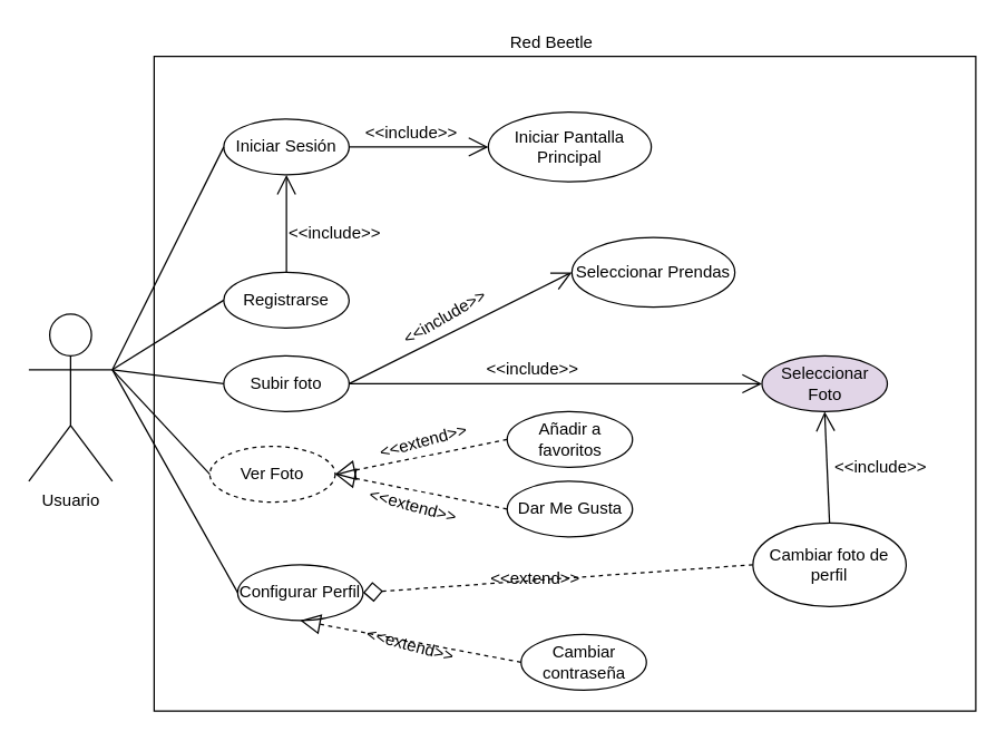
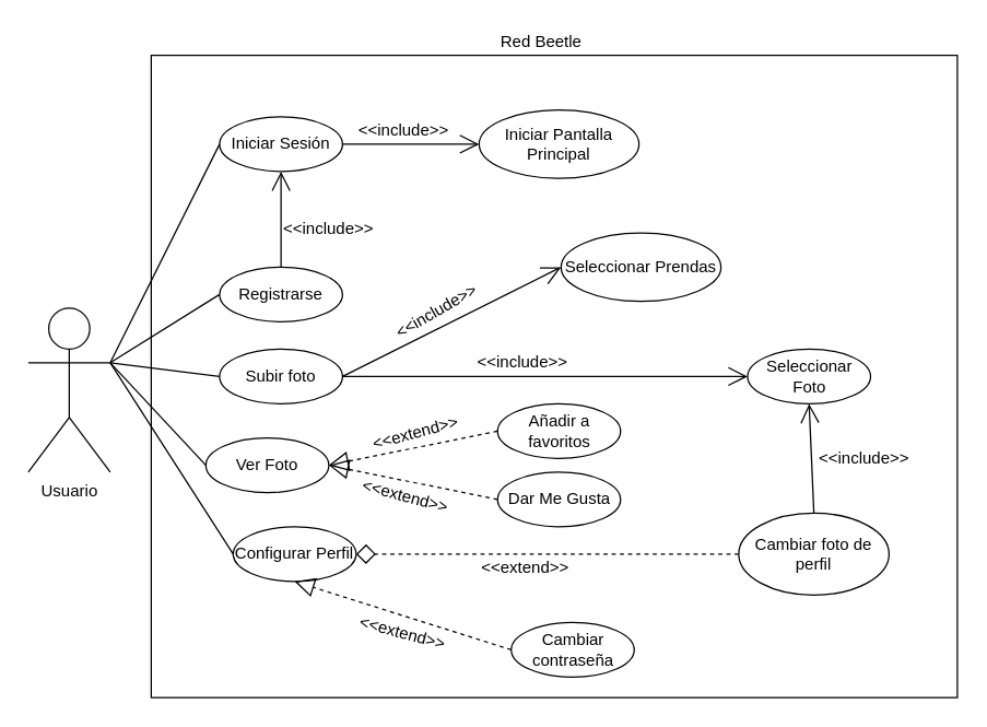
  <mxCell id="0" />
  <mxCell id="1" parent="0" />
  <mxCell id="2" value="" style="rounded=0;whiteSpace=wrap;html=1;" vertex="1" parent="1"><mxGeometry x="110" y="40" width="590" height="470" as="geometry" /></mxCell>
  <mxCell id="3" value="Usuario" style="shape=umlActor;verticalLabelPosition=bottom;labelBackgroundColor=#ffffff;verticalAlign=top;html=1;outlineConnect=0;" vertex="1" parent="1"><mxGeometry x="20" y="225" width="60" height="120" as="geometry" /></mxCell>
  <mxCell id="4" value="Iniciar Sesión" style="ellipse;whiteSpace=wrap;html=1;" vertex="1" parent="1"><mxGeometry x="160" y="85" width="90" height="40" as="geometry" /></mxCell>
  <mxCell id="5" value="Registrarse" style="ellipse;whiteSpace=wrap;html=1;" vertex="1" parent="1"><mxGeometry x="160" y="195" width="90" height="40" as="geometry" /></mxCell>
  <mxCell id="6" value="" style="endArrow=open;endFill=1;endSize=12;html=1;entryX=0.5;entryY=1;entryDx=0;entryDy=0;exitX=0.5;exitY=0;exitDx=0;exitDy=0;" edge="1" parent="1" source="5" target="4"><mxGeometry width="160" relative="1" as="geometry"><mxPoint x="20" y="385" as="sourcePoint" /><mxPoint x="180" y="385" as="targetPoint" /></mxGeometry></mxCell>
  <mxCell id="7" value="&amp;lt;&amp;lt;include&amp;gt;&amp;gt;" style="text;html=1;resizable=0;points=[];autosize=1;align=left;verticalAlign=top;spacingTop=-4;" vertex="1" parent="1"><mxGeometry x="205" y="157" width="80" height="20" as="geometry" /></mxCell>
  <mxCell id="8" value="" style="endArrow=none;html=1;exitX=1;exitY=0.333;exitDx=0;exitDy=0;exitPerimeter=0;entryX=0;entryY=0.5;entryDx=0;entryDy=0;" edge="1" parent="1" source="3" target="4"><mxGeometry width="50" height="50" relative="1" as="geometry"><mxPoint x="20" y="435" as="sourcePoint" /><mxPoint x="70" y="385" as="targetPoint" /></mxGeometry></mxCell>
  <mxCell id="9" value="" style="endArrow=none;html=1;exitX=1;exitY=0.333;exitDx=0;exitDy=0;exitPerimeter=0;entryX=0;entryY=0.5;entryDx=0;entryDy=0;" edge="1" parent="1" source="3" target="5"><mxGeometry width="50" height="50" relative="1" as="geometry"><mxPoint x="90" y="275" as="sourcePoint" /><mxPoint x="170" y="115" as="targetPoint" /></mxGeometry></mxCell>
  <mxCell id="10" value="Iniciar Pantalla Principal" style="ellipse;whiteSpace=wrap;html=1;" vertex="1" parent="1"><mxGeometry x="350" y="80" width="117" height="50" as="geometry" /></mxCell>
  <mxCell id="11" value="" style="endArrow=open;endFill=1;endSize=12;html=1;entryX=0;entryY=0.5;entryDx=0;entryDy=0;exitX=1;exitY=0.5;exitDx=0;exitDy=0;" edge="1" parent="1" source="4" target="10"><mxGeometry width="160" relative="1" as="geometry"><mxPoint x="215" y="205" as="sourcePoint" /><mxPoint x="215" y="135" as="targetPoint" /></mxGeometry></mxCell>
  <mxCell id="12" value="&amp;lt;&amp;lt;include&amp;gt;&amp;gt;" style="text;html=1;resizable=0;points=[];autosize=1;align=left;verticalAlign=top;spacingTop=-4;" vertex="1" parent="1"><mxGeometry x="260" y="85" width="80" height="20" as="geometry" /></mxCell>
- <mxCell id="13" value="Ver Foto" style="ellipse;whiteSpace=wrap;html=1;dashed=1;" vertex="1" parent="1"><mxGeometry x="150" y="320" width="90" height="40" as="geometry" /></mxCell>
+ <mxCell id="13" value="Ver Foto" style="ellipse;whiteSpace=wrap;html=1;" vertex="1" parent="1"><mxGeometry x="150" y="320" width="90" height="40" as="geometry" /></mxCell>
  <mxCell id="14" value="" style="endArrow=none;html=1;exitX=1;exitY=0.333;exitDx=0;exitDy=0;exitPerimeter=0;entryX=0;entryY=0.5;entryDx=0;entryDy=0;" edge="1" parent="1" source="3" target="13"><mxGeometry width="50" height="50" relative="1" as="geometry"><mxPoint x="90" y="275" as="sourcePoint" /><mxPoint x="170" y="225" as="targetPoint" /></mxGeometry></mxCell>
  <mxCell id="15" value="Subir foto" style="ellipse;whiteSpace=wrap;html=1;" vertex="1" parent="1"><mxGeometry x="160" y="255" width="90" height="40" as="geometry" /></mxCell>
  <mxCell id="16" value="" style="endArrow=open;endFill=1;endSize=12;html=1;exitX=1;exitY=0.5;exitDx=0;exitDy=0;entryX=0;entryY=0.5;entryDx=0;entryDy=0;" edge="1" parent="1" source="15" target="17"><mxGeometry width="160" relative="1" as="geometry"><mxPoint x="215" y="205" as="sourcePoint" /><mxPoint x="320" y="275" as="targetPoint" /></mxGeometry></mxCell>
- <mxCell id="17" value="Seleccionar Foto" style="ellipse;whiteSpace=wrap;html=1;fillColor=#e1d5e7;" vertex="1" parent="1"><mxGeometry x="546.5" y="255" width="90" height="40" as="geometry" /></mxCell>
+ <mxCell id="17" value="Seleccionar Foto" style="ellipse;whiteSpace=wrap;html=1;" vertex="1" parent="1"><mxGeometry x="546.5" y="255" width="90" height="40" as="geometry" /></mxCell>
  <mxCell id="18" value="&amp;lt;&amp;lt;include&amp;gt;&amp;gt;" style="text;html=1;resizable=0;points=[];autosize=1;align=left;verticalAlign=top;spacingTop=-4;" vertex="1" parent="1"><mxGeometry x="347" y="255" width="80" height="20" as="geometry" /></mxCell>
  <mxCell id="19" value="" style="endArrow=none;html=1;exitX=1;exitY=0.333;exitDx=0;exitDy=0;exitPerimeter=0;entryX=0;entryY=0.5;entryDx=0;entryDy=0;" edge="1" parent="1" source="3" target="15"><mxGeometry width="50" height="50" relative="1" as="geometry"><mxPoint x="90" y="275" as="sourcePoint" /><mxPoint x="180" y="345" as="targetPoint" /></mxGeometry></mxCell>
- <mxCell id="20" value="Configurar Perfil" style="ellipse;whiteSpace=wrap;html=1;" vertex="1" parent="1"><mxGeometry x="170" y="405" width="90" height="40" as="geometry" /></mxCell>
+ <mxCell id="20" value="Configurar Perfil" style="ellipse;whiteSpace=wrap;html=1;" vertex="1" parent="1"><mxGeometry x="170" y="385" width="90" height="40" as="geometry" /></mxCell>
  <mxCell id="21" value="" style="endArrow=diamond;dashed=1;endFill=0;endSize=12;html=1;entryX=1;entryY=0.5;entryDx=0;entryDy=0;exitX=0;exitY=0.5;exitDx=0;exitDy=0;" edge="1" parent="1" source="22" target="20"><mxGeometry width="160" relative="1" as="geometry"><mxPoint x="380" y="405" as="sourcePoint" /><mxPoint x="180" y="445" as="targetPoint" /></mxGeometry></mxCell>
  <mxCell id="22" value="Cambiar foto de perfil" style="ellipse;whiteSpace=wrap;html=1;" vertex="1" parent="1"><mxGeometry x="540" y="375" width="110" height="60" as="geometry" /></mxCell>
  <mxCell id="23" value="&amp;lt;&amp;lt;extend&amp;gt;&amp;gt;" style="text;html=1;resizable=0;points=[];autosize=1;align=left;verticalAlign=top;spacingTop=-4;" vertex="1" parent="1"><mxGeometry x="350" y="405" width="80" height="20" as="geometry" /></mxCell>
  <mxCell id="24" value="" style="endArrow=open;endFill=1;endSize=12;html=1;exitX=0.5;exitY=0;exitDx=0;exitDy=0;entryX=0.5;entryY=1;entryDx=0;entryDy=0;" edge="1" parent="1" source="22" target="17"><mxGeometry width="160" relative="1" as="geometry"><mxPoint x="443" y="285" as="sourcePoint" /><mxPoint x="557" y="285" as="targetPoint" /></mxGeometry></mxCell>
  <mxCell id="25" value="&amp;lt;&amp;lt;include&amp;gt;&amp;gt;" style="text;html=1;resizable=0;points=[];autosize=1;align=left;verticalAlign=top;spacingTop=-4;" vertex="1" parent="1"><mxGeometry x="596.5" y="325" width="80" height="20" as="geometry" /></mxCell>
  <mxCell id="26" value="" style="endArrow=none;html=1;exitX=1;exitY=0.333;exitDx=0;exitDy=0;exitPerimeter=0;entryX=0;entryY=0.5;entryDx=0;entryDy=0;" edge="1" parent="1" source="3" target="20"><mxGeometry width="50" height="50" relative="1" as="geometry"><mxPoint x="90" y="275" as="sourcePoint" /><mxPoint x="180" y="345" as="targetPoint" /></mxGeometry></mxCell>
  <mxCell id="27" value="Añadir a favoritos" style="ellipse;whiteSpace=wrap;html=1;" vertex="1" parent="1"><mxGeometry x="363.5" y="295" width="90" height="40" as="geometry" /></mxCell>
  <mxCell id="28" value="Dar Me Gusta" style="ellipse;whiteSpace=wrap;html=1;" vertex="1" parent="1"><mxGeometry x="363.5" y="345" width="90" height="40" as="geometry" /></mxCell>
  <mxCell id="29" value="" style="endArrow=block;dashed=1;endFill=0;endSize=12;html=1;entryX=1;entryY=0.5;entryDx=0;entryDy=0;exitX=0;exitY=0.5;exitDx=0;exitDy=0;" edge="1" parent="1" source="27" target="13"><mxGeometry width="160" relative="1" as="geometry"><mxPoint x="550" y="415" as="sourcePoint" /><mxPoint x="270" y="415" as="targetPoint" /></mxGeometry></mxCell>
  <mxCell id="30" value="" style="endArrow=block;dashed=1;endFill=0;endSize=12;html=1;entryX=1;entryY=0.5;entryDx=0;entryDy=0;exitX=0;exitY=0.5;exitDx=0;exitDy=0;" edge="1" parent="1" source="28" target="13"><mxGeometry width="160" relative="1" as="geometry"><mxPoint x="374" y="325" as="sourcePoint" /><mxPoint x="250" y="350" as="targetPoint" /></mxGeometry></mxCell>
  <mxCell id="31" value="&amp;lt;&amp;lt;extend&amp;gt;&amp;gt;" style="text;html=1;resizable=0;points=[];autosize=1;align=left;verticalAlign=top;spacingTop=-4;rotation=-15;" vertex="1" parent="1"><mxGeometry x="270" y="305" width="80" height="20" as="geometry" /></mxCell>
  <mxCell id="32" value="&amp;lt;&amp;lt;extend&amp;gt;&amp;gt;" style="text;html=1;resizable=0;points=[];autosize=1;align=left;verticalAlign=top;spacingTop=-4;rotation=15;" vertex="1" parent="1"><mxGeometry x="262" y="355" width="80" height="20" as="geometry" /></mxCell>
  <mxCell id="33" value="Cambiar contraseña" style="ellipse;whiteSpace=wrap;html=1;" vertex="1" parent="1"><mxGeometry x="373.5" y="455" width="90" height="40" as="geometry" /></mxCell>
  <mxCell id="34" value="" style="endArrow=block;dashed=1;endFill=0;endSize=12;html=1;entryX=0.5;entryY=1;entryDx=0;entryDy=0;exitX=0;exitY=0.5;exitDx=0;exitDy=0;" edge="1" parent="1" source="33" target="20"><mxGeometry width="160" relative="1" as="geometry"><mxPoint x="550" y="415" as="sourcePoint" /><mxPoint x="270" y="415" as="targetPoint" /></mxGeometry></mxCell>
  <mxCell id="35" value="&amp;lt;&amp;lt;extend&amp;gt;&amp;gt;" style="text;html=1;resizable=0;points=[];autosize=1;align=left;verticalAlign=top;spacingTop=-4;rotation=15;" vertex="1" parent="1"><mxGeometry x="260" y="455" width="80" height="20" as="geometry" /></mxCell>
  <mxCell id="36" value="" style="endArrow=open;endFill=1;endSize=12;html=1;exitX=1;exitY=0.5;exitDx=0;exitDy=0;entryX=0;entryY=0.5;entryDx=0;entryDy=0;" edge="1" parent="1" source="15" target="37"><mxGeometry width="160" relative="1" as="geometry"><mxPoint x="260" y="285" as="sourcePoint" /><mxPoint x="410" y="195" as="targetPoint" /></mxGeometry></mxCell>
  <mxCell id="37" value="Seleccionar Prendas" style="ellipse;whiteSpace=wrap;html=1;" vertex="1" parent="1"><mxGeometry x="410" y="170" width="117" height="50" as="geometry" /></mxCell>
  <mxCell id="38" value="&amp;lt;&amp;lt;include&amp;gt;&amp;gt;" style="text;html=1;resizable=0;points=[];autosize=1;align=left;verticalAlign=top;spacingTop=-4;rotation=-30;" vertex="1" parent="1"><mxGeometry x="283.5" y="215" width="80" height="20" as="geometry" /></mxCell>
  <mxCell id="39" value="Red Beetle" style="text;html=1;resizable=0;points=[];autosize=1;align=left;verticalAlign=top;spacingTop=-4;" vertex="1" parent="1"><mxGeometry x="363.5" y="20" width="70" height="20" as="geometry" /></mxCell>
